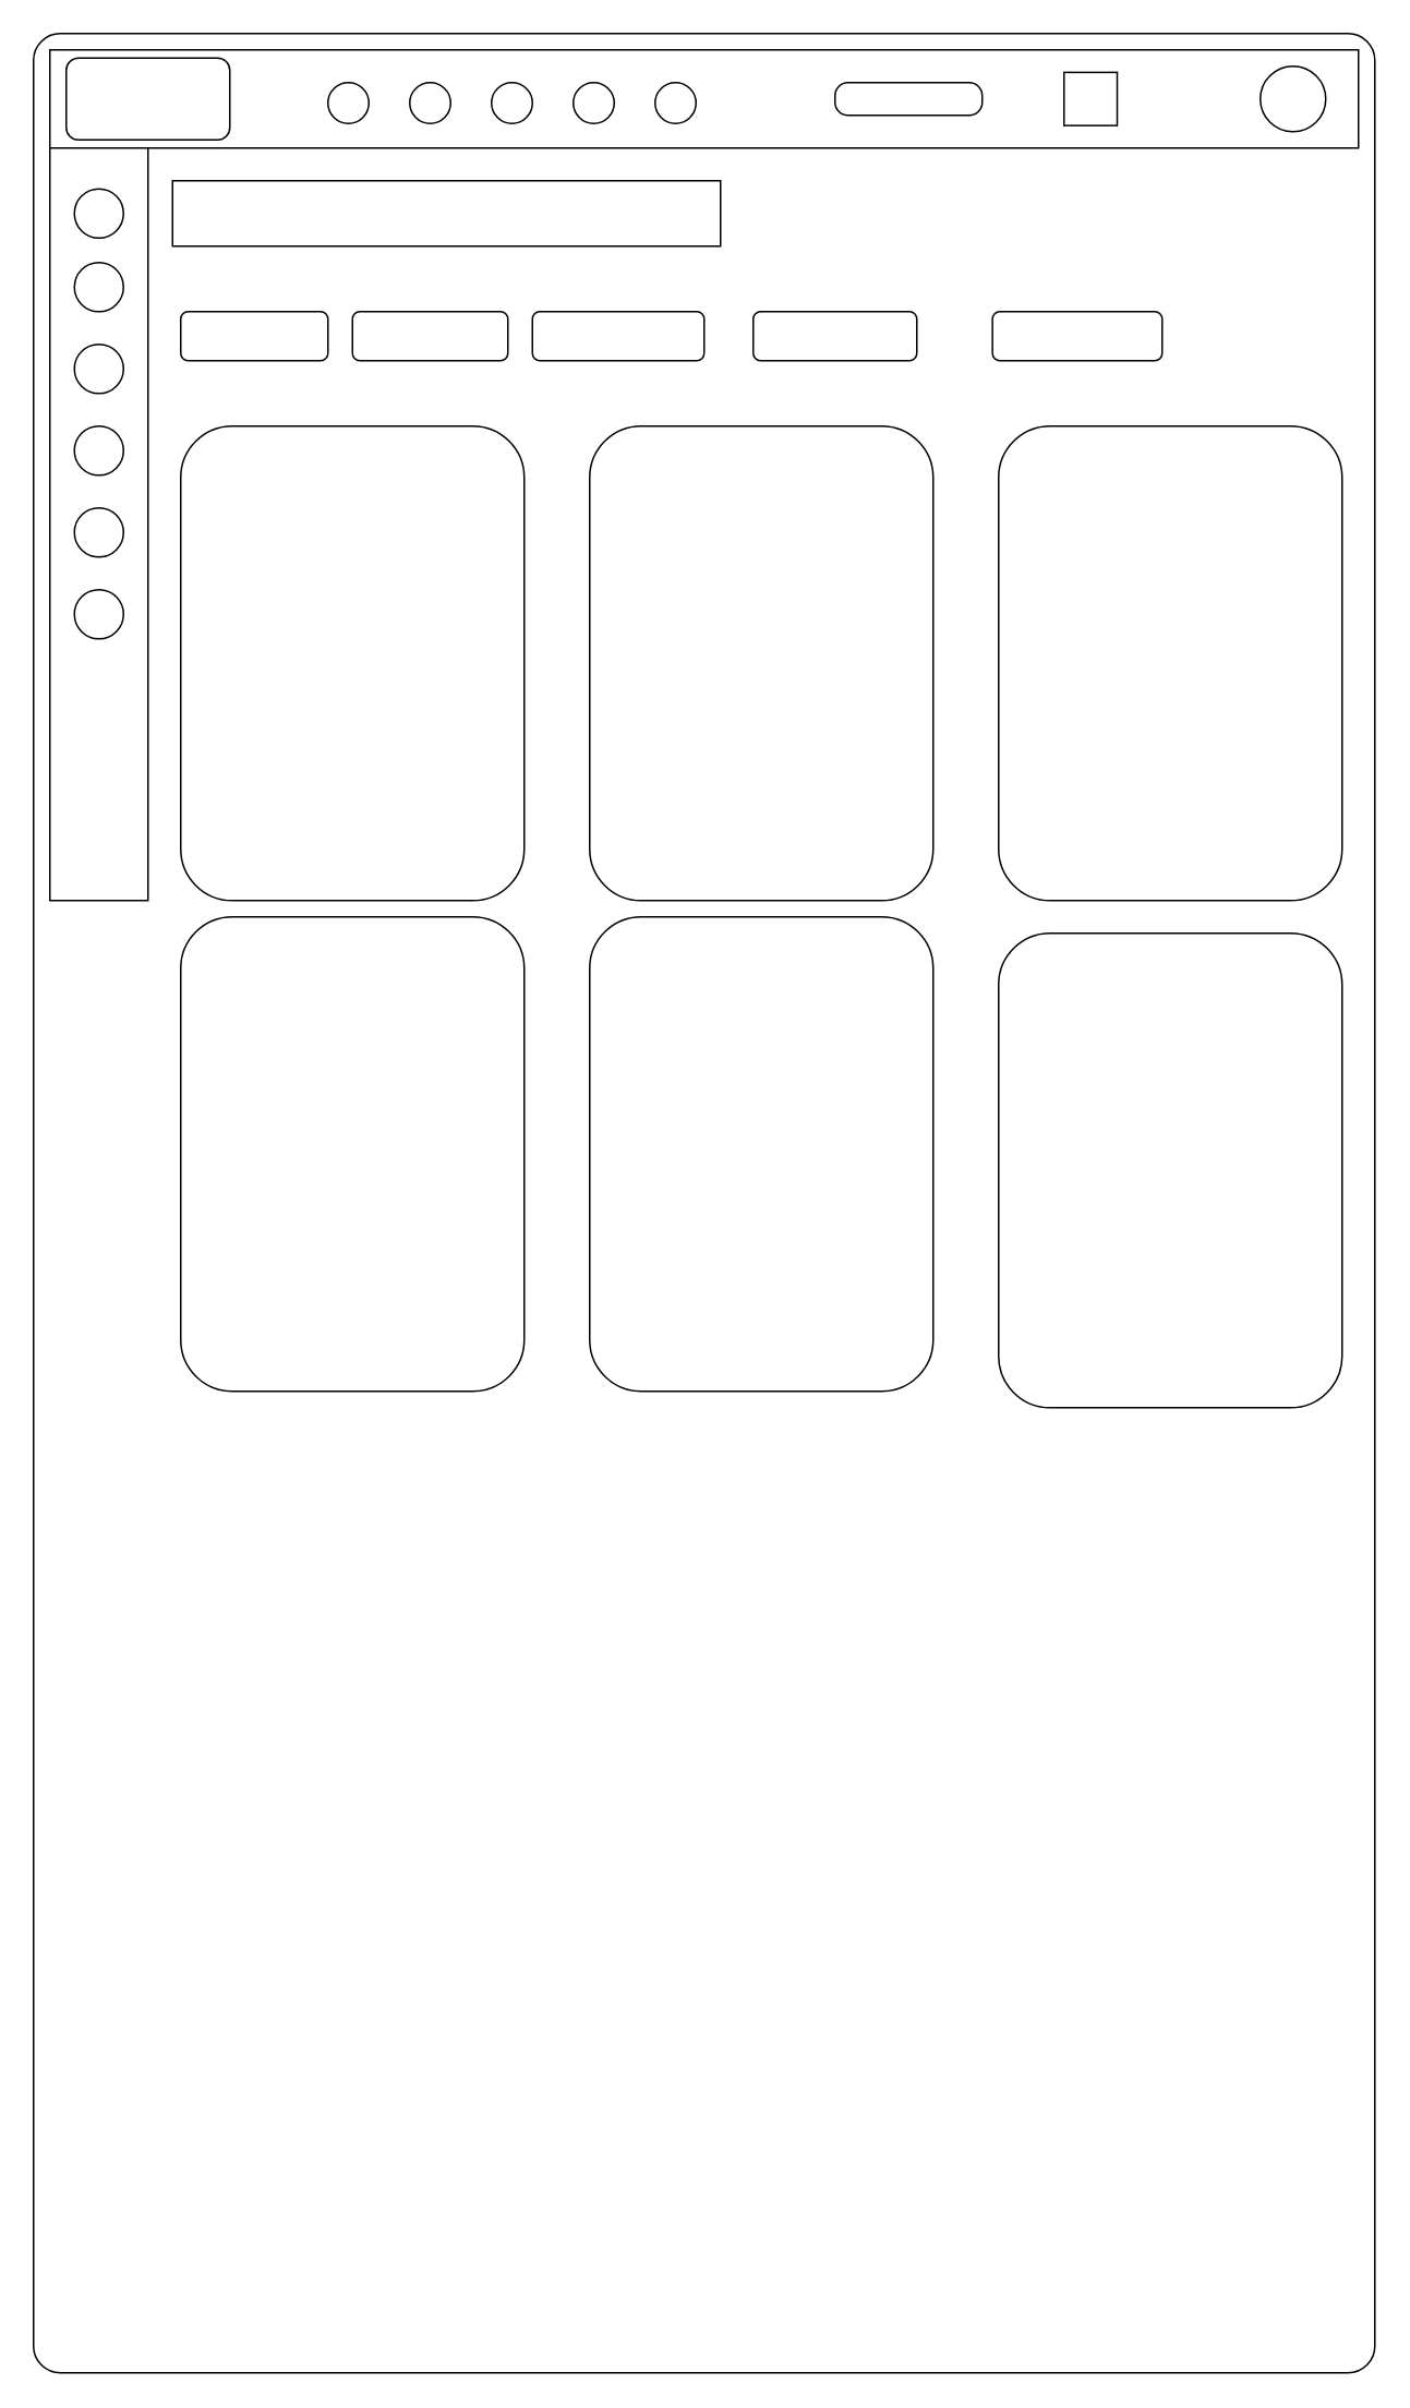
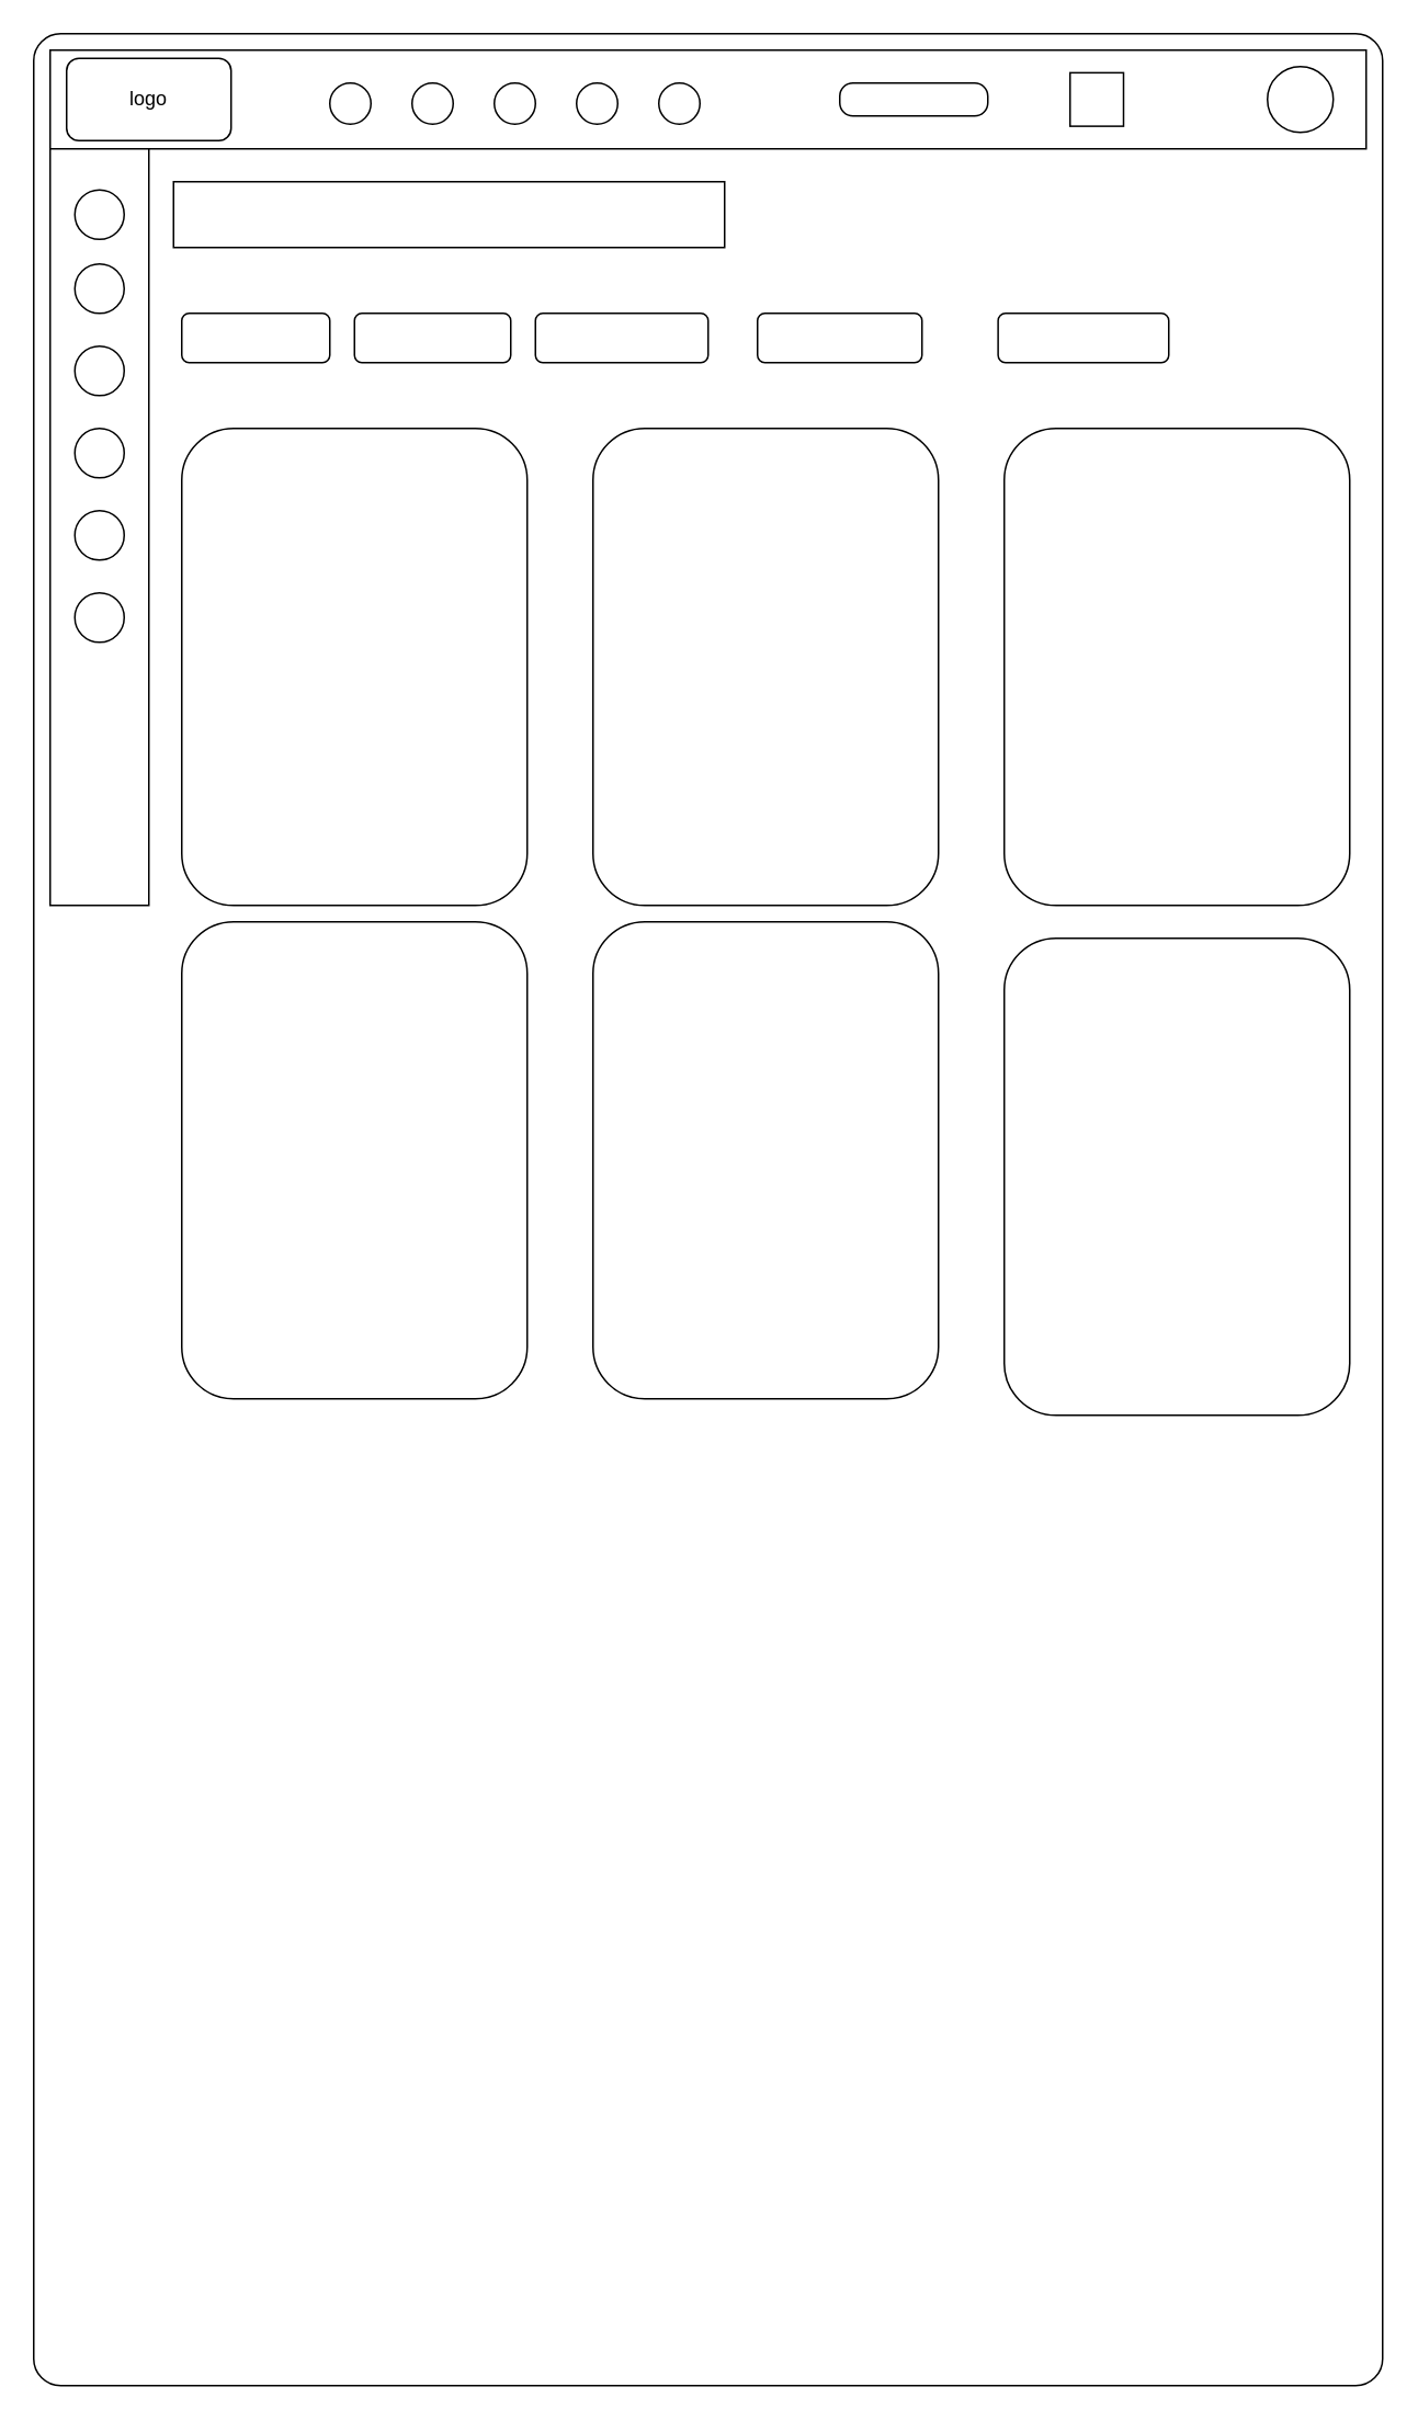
  <mxCell id="0" />
  <mxCell id="1" parent="0" />
  <mxCell id="2" value="" style="rounded=1;whiteSpace=wrap;html=1;arcSize=2;" vertex="1" parent="1"><mxGeometry width="820" height="1430" as="geometry" x="20" y="20" /></mxCell>
  <mxCell id="3" value="" style="rounded=0;whiteSpace=wrap;html=1;" vertex="1" parent="1"><mxGeometry x="30" y="30" width="800" height="60" as="geometry" /></mxCell>
  <mxCell id="4" value="" style="rounded=1;whiteSpace=wrap;html=1;" vertex="1" parent="1"><mxGeometry x="40" y="35" width="100" height="50" as="geometry" /></mxCell>
  <mxCell id="5" value="" style="ellipse;whiteSpace=wrap;html=1;aspect=fixed;" vertex="1" parent="1"><mxGeometry x="400" y="50" width="25" height="25" as="geometry" /></mxCell>
  <mxCell id="6" value="" style="ellipse;whiteSpace=wrap;html=1;aspect=fixed;" vertex="1" parent="1"><mxGeometry x="350" y="50" width="25" height="25" as="geometry" /></mxCell>
  <mxCell id="7" value="" style="ellipse;whiteSpace=wrap;html=1;aspect=fixed;" vertex="1" parent="1"><mxGeometry x="300" y="50" width="25" height="25" as="geometry" /></mxCell>
  <mxCell id="8" value="" style="ellipse;whiteSpace=wrap;html=1;aspect=fixed;" vertex="1" parent="1"><mxGeometry x="250" y="50" width="25" height="25" as="geometry" /></mxCell>
  <mxCell id="9" value="" style="ellipse;whiteSpace=wrap;html=1;aspect=fixed;" vertex="1" parent="1"><mxGeometry x="200" y="50" width="25" height="25" as="geometry" /></mxCell>
  <mxCell id="10" value="" style="rounded=1;whiteSpace=wrap;html=1;arcSize=40;" vertex="1" parent="1"><mxGeometry x="510" y="50" width="90" height="20" as="geometry" /></mxCell>
  <mxCell id="11" value="" style="whiteSpace=wrap;html=1;aspect=fixed;" vertex="1" parent="1"><mxGeometry x="650" y="43.75" width="32.5" height="32.5" as="geometry" /></mxCell>
  <mxCell id="12" value="" style="ellipse;whiteSpace=wrap;html=1;aspect=fixed;" vertex="1" parent="1"><mxGeometry x="770" y="40" width="40" height="40" as="geometry" /></mxCell>
  <mxCell id="13" value="" style="rounded=0;whiteSpace=wrap;html=1;" vertex="1" parent="1"><mxGeometry x="30" y="90" width="60" height="460" as="geometry" /></mxCell>
  <mxCell id="14" value="" style="rounded=0;whiteSpace=wrap;html=1;" vertex="1" parent="1"><mxGeometry x="105" y="110" width="335" height="40" as="geometry" /></mxCell>
  <mxCell id="15" value="" style="rounded=1;whiteSpace=wrap;html=1;" vertex="1" parent="1"><mxGeometry x="110" y="190" width="90" height="30" as="geometry" /></mxCell>
  <mxCell id="16" value="" style="rounded=1;whiteSpace=wrap;html=1;" vertex="1" parent="1"><mxGeometry x="215" y="190" width="95" height="30" as="geometry" /></mxCell>
  <mxCell id="17" value="" style="rounded=1;whiteSpace=wrap;html=1;" vertex="1" parent="1"><mxGeometry x="325" y="190" width="105" height="30" as="geometry" /></mxCell>
  <mxCell id="18" value="" style="rounded=1;whiteSpace=wrap;html=1;" vertex="1" parent="1"><mxGeometry x="360" y="260" width="210" height="290" as="geometry" /></mxCell>
  <mxCell id="19" value="" style="rounded=1;whiteSpace=wrap;html=1;" vertex="1" parent="1"><mxGeometry x="110" y="260" width="210" height="290" as="geometry" /></mxCell>
  <mxCell id="20" value="" style="rounded=1;whiteSpace=wrap;html=1;" vertex="1" parent="1"><mxGeometry x="460" y="190" width="100" height="30" as="geometry" /></mxCell>
  <mxCell id="21" value="" style="rounded=1;whiteSpace=wrap;html=1;" vertex="1" parent="1"><mxGeometry x="606.25" y="190" width="103.75" height="30" as="geometry" /></mxCell>
  <mxCell id="22" value="" style="rounded=1;whiteSpace=wrap;html=1;" vertex="1" parent="1"><mxGeometry x="610" y="260" width="210" height="290" as="geometry" /></mxCell>
  <mxCell id="23" value="" style="rounded=1;whiteSpace=wrap;html=1;" vertex="1" parent="1"><mxGeometry x="110" y="560" width="210" height="290" as="geometry" /></mxCell>
  <mxCell id="24" value="" style="rounded=1;whiteSpace=wrap;html=1;" vertex="1" parent="1"><mxGeometry x="360" y="560" width="210" height="290" as="geometry" /></mxCell>
  <mxCell id="25" value="" style="rounded=1;whiteSpace=wrap;html=1;" vertex="1" parent="1"><mxGeometry x="610" y="570" width="210" height="290" as="geometry" /></mxCell>
  <mxCell id="26" value="" style="ellipse;whiteSpace=wrap;html=1;" vertex="1" parent="1"><mxGeometry x="45" y="115" width="30" height="30" as="geometry" /></mxCell>
  <mxCell id="27" value="" style="ellipse;whiteSpace=wrap;html=1;" vertex="1" parent="1"><mxGeometry x="45" y="160" width="30" height="30" as="geometry" /></mxCell>
  <mxCell id="28" value="" style="ellipse;whiteSpace=wrap;html=1;" vertex="1" parent="1"><mxGeometry x="45" y="210" width="30" height="30" as="geometry" /></mxCell>
  <mxCell id="29" value="" style="ellipse;whiteSpace=wrap;html=1;" vertex="1" parent="1"><mxGeometry x="45" y="260" width="30" height="30" as="geometry" /></mxCell>
  <mxCell id="30" value="" style="ellipse;whiteSpace=wrap;html=1;" vertex="1" parent="1"><mxGeometry x="45" y="310" width="30" height="30" as="geometry" /></mxCell>
  <mxCell id="31" value="" style="ellipse;whiteSpace=wrap;html=1;" vertex="1" parent="1"><mxGeometry x="45" y="360" width="30" height="30" as="geometry" /></mxCell>
+ <mxCell id="32" value="logo" style="text;html=1;strokeColor=none;fillColor=none;align=center;verticalAlign=middle;whiteSpace=wrap;rounded=0;" vertex="1" parent="1"><mxGeometry x="60" y="45" width="60" height="30" as="geometry" /></mxCell>
